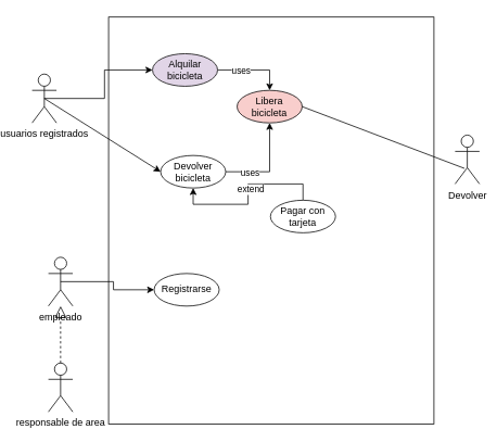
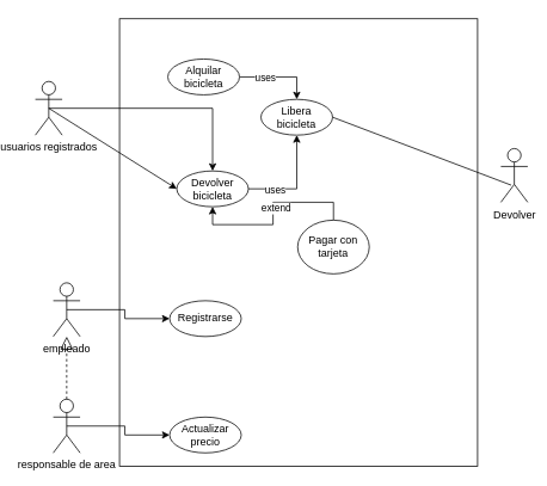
  <mxCell id="0" />
  <mxCell id="1" parent="0" />
  <mxCell id="2" value="" style="rounded=0;whiteSpace=wrap;html=1;movable=0;resizable=0;rotatable=0;deletable=0;editable=0;locked=1;connectable=0;" vertex="1" parent="1"><mxGeometry x="114" y="20" width="400" height="500" as="geometry" /></mxCell>
- <mxCell id="3" style="edgeStyle=orthogonalEdgeStyle;rounded=0;orthogonalLoop=1;jettySize=auto;html=1;exitX=0.5;exitY=0.5;exitDx=0;exitDy=0;exitPerimeter=0;entryX=0;entryY=0.5;entryDx=0;entryDy=0;" edge="1" parent="1" source="5" target="12"><mxGeometry relative="1" as="geometry" /></mxCell>
+ <mxCell id="3" style="edgeStyle=orthogonalEdgeStyle;rounded=0;orthogonalLoop=1;jettySize=auto;html=1;exitX=0.5;exitY=0.5;exitDx=0;exitDy=0;exitPerimeter=0;" edge="1" parent="1" source="5" target="18"><mxGeometry relative="1" as="geometry" /></mxCell>
  <mxCell id="4" style="rounded=0;orthogonalLoop=1;jettySize=auto;html=1;entryX=0;entryY=0.5;entryDx=0;entryDy=0;" edge="1" parent="1" target="18"><mxGeometry relative="1" as="geometry"><mxPoint x="35" y="120" as="sourcePoint" /></mxGeometry></mxCell>
  <mxCell id="5" value="usuarios registrados" style="shape=umlActor;verticalLabelPosition=bottom;verticalAlign=top;html=1;outlineConnect=0;" vertex="1" parent="1"><mxGeometry x="20" y="90" width="30" height="60" as="geometry" /></mxCell>
  <mxCell id="6" style="edgeStyle=orthogonalEdgeStyle;rounded=0;orthogonalLoop=1;jettySize=auto;html=1;exitX=0.5;exitY=0.5;exitDx=0;exitDy=0;exitPerimeter=0;entryX=0;entryY=0.5;entryDx=0;entryDy=0;" edge="1" parent="1" source="7" target="24"><mxGeometry relative="1" as="geometry" /></mxCell>
  <mxCell id="7" value="empleado" style="shape=umlActor;verticalLabelPosition=bottom;verticalAlign=top;html=1;outlineConnect=0;" vertex="1" parent="1"><mxGeometry x="40" y="315" width="30" height="60" as="geometry" /></mxCell>
+ <mxCell id="8" style="edgeStyle=orthogonalEdgeStyle;rounded=0;orthogonalLoop=1;jettySize=auto;html=1;exitX=0.5;exitY=0.5;exitDx=0;exitDy=0;exitPerimeter=0;entryX=0;entryY=0.5;entryDx=0;entryDy=0;" edge="1" parent="1" source="9" target="22"><mxGeometry relative="1" as="geometry" /></mxCell>
  <mxCell id="9" value="responsable de area" style="shape=umlActor;verticalLabelPosition=bottom;verticalAlign=top;html=1;outlineConnect=0;" vertex="1" parent="1"><mxGeometry x="40" y="445" width="30" height="60" as="geometry" /></mxCell>
  <mxCell id="10" style="edgeStyle=orthogonalEdgeStyle;rounded=0;orthogonalLoop=1;jettySize=auto;html=1;exitX=1;exitY=0.5;exitDx=0;exitDy=0;entryX=0.5;entryY=0;entryDx=0;entryDy=0;" edge="1" parent="1" source="12" target="14"><mxGeometry relative="1" as="geometry" /></mxCell>
  <mxCell id="11" value="uses" style="edgeLabel;html=1;align=center;verticalAlign=middle;resizable=0;points=[];" vertex="1" connectable="0" parent="10"><mxGeometry x="-0.361" relative="1" as="geometry"><mxPoint as="offset" /></mxGeometry></mxCell>
- <mxCell id="12" value="Alquilar bicicleta" style="ellipse;whiteSpace=wrap;html=1;fillColor=#e1d5e7;" vertex="1" parent="1"><mxGeometry x="168" y="65" width="80" height="40" as="geometry" /></mxCell>
+ <mxCell id="12" value="Alquilar bicicleta" style="ellipse;whiteSpace=wrap;html=1;" vertex="1" parent="1"><mxGeometry x="168" y="65" width="80" height="40" as="geometry" /></mxCell>
  <mxCell id="13" value="Devolver" style="shape=umlActor;verticalLabelPosition=bottom;verticalAlign=top;html=1;" vertex="1" parent="1"><mxGeometry x="540" y="165" width="30" height="60" as="geometry" /></mxCell>
- <mxCell id="14" value="Libera bicicleta" style="ellipse;whiteSpace=wrap;html=1;fillColor=#f8cecc;" vertex="1" parent="1"><mxGeometry x="272" y="110" width="80" height="40" as="geometry" /></mxCell>
+ <mxCell id="14" value="Libera bicicleta" style="ellipse;whiteSpace=wrap;html=1;" vertex="1" parent="1"><mxGeometry x="272" y="110" width="80" height="40" as="geometry" /></mxCell>
  <mxCell id="15" value="" style="endArrow=none;html=1;rounded=0;entryX=0.385;entryY=0.682;entryDx=0;entryDy=0;entryPerimeter=0;exitX=1;exitY=0.5;exitDx=0;exitDy=0;" edge="1" parent="1" source="14" target="13"><mxGeometry width="50" height="50" relative="1" as="geometry"><mxPoint x="330" y="325" as="sourcePoint" /><mxPoint x="380" y="275" as="targetPoint" /></mxGeometry></mxCell>
  <mxCell id="16" style="edgeStyle=orthogonalEdgeStyle;rounded=0;orthogonalLoop=1;jettySize=auto;html=1;exitX=1;exitY=0.5;exitDx=0;exitDy=0;entryX=0.5;entryY=1;entryDx=0;entryDy=0;" edge="1" parent="1" source="18" target="14"><mxGeometry relative="1" as="geometry" /></mxCell>
  <mxCell id="17" value="uses" style="edgeLabel;html=1;align=center;verticalAlign=middle;resizable=0;points=[];" vertex="1" connectable="0" parent="16"><mxGeometry x="-0.5" y="-1" relative="1" as="geometry"><mxPoint as="offset" /></mxGeometry></mxCell>
  <mxCell id="18" value="Devolver bicicleta" style="ellipse;whiteSpace=wrap;html=1;" vertex="1" parent="1"><mxGeometry x="178" y="190" width="80" height="40" as="geometry" /></mxCell>
  <mxCell id="19" style="edgeStyle=orthogonalEdgeStyle;rounded=0;orthogonalLoop=1;jettySize=auto;html=1;exitX=0.5;exitY=0;exitDx=0;exitDy=0;entryX=0.5;entryY=1;entryDx=0;entryDy=0;" edge="1" parent="1" source="21" target="18"><mxGeometry relative="1" as="geometry" /></mxCell>
  <mxCell id="20" value="extend" style="edgeLabel;html=1;align=center;verticalAlign=middle;resizable=0;points=[];" vertex="1" connectable="0" parent="19"><mxGeometry x="-0.056" y="3" relative="1" as="geometry"><mxPoint as="offset" /></mxGeometry></mxCell>
- <mxCell id="21" value="Pagar con tarjeta" style="ellipse;whiteSpace=wrap;html=1;" vertex="1" parent="1"><mxGeometry x="313" y="245" width="80" height="40" as="geometry" /></mxCell>
+ <mxCell id="21" value="Pagar con tarjeta" style="ellipse;whiteSpace=wrap;html=1;" vertex="1" parent="1"><mxGeometry x="313" y="245" width="80" height="60" as="geometry" /></mxCell>
+ <mxCell id="22" value="Actualizar precio" style="ellipse;whiteSpace=wrap;html=1;" vertex="1" parent="1"><mxGeometry x="170" y="465" width="80" height="40" as="geometry" /></mxCell>
  <mxCell id="23" value="" style="endArrow=block;dashed=1;endFill=0;endSize=12;html=1;rounded=0;exitX=0.5;exitY=0;exitDx=0;exitDy=0;exitPerimeter=0;" edge="1" parent="1" source="9" target="7"><mxGeometry width="160" relative="1" as="geometry"><mxPoint x="-30" y="265" as="sourcePoint" /><mxPoint x="130" y="265" as="targetPoint" /></mxGeometry></mxCell>
  <mxCell id="24" value="Registrarse" style="ellipse;whiteSpace=wrap;html=1;" vertex="1" parent="1"><mxGeometry x="170" y="335" width="80" height="40" as="geometry" /></mxCell>
